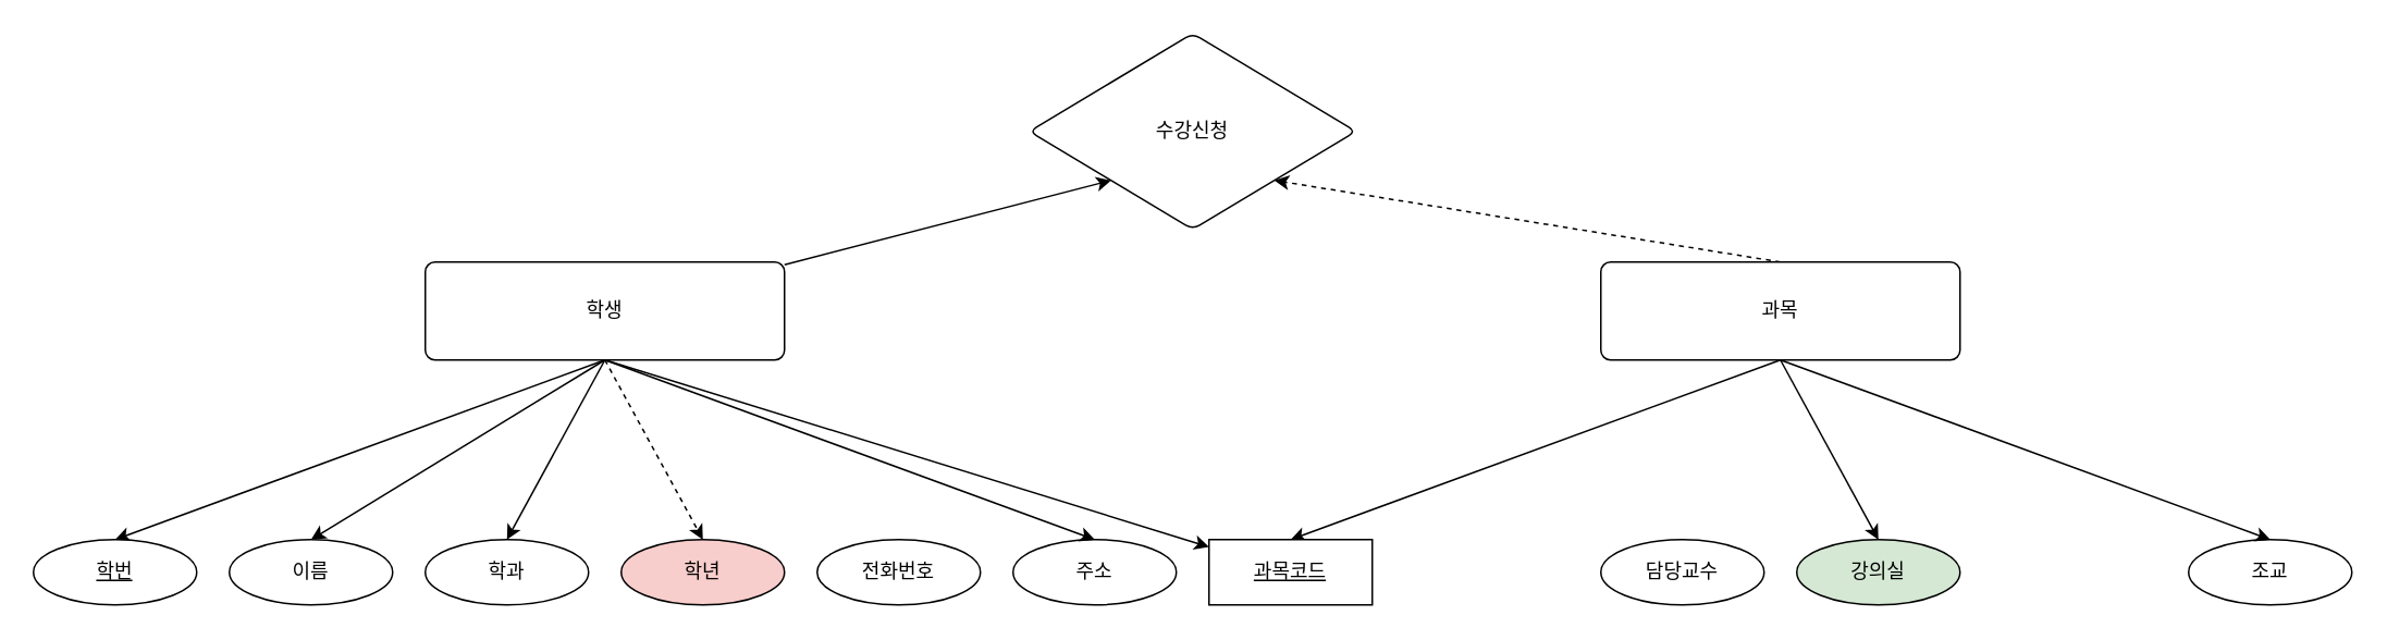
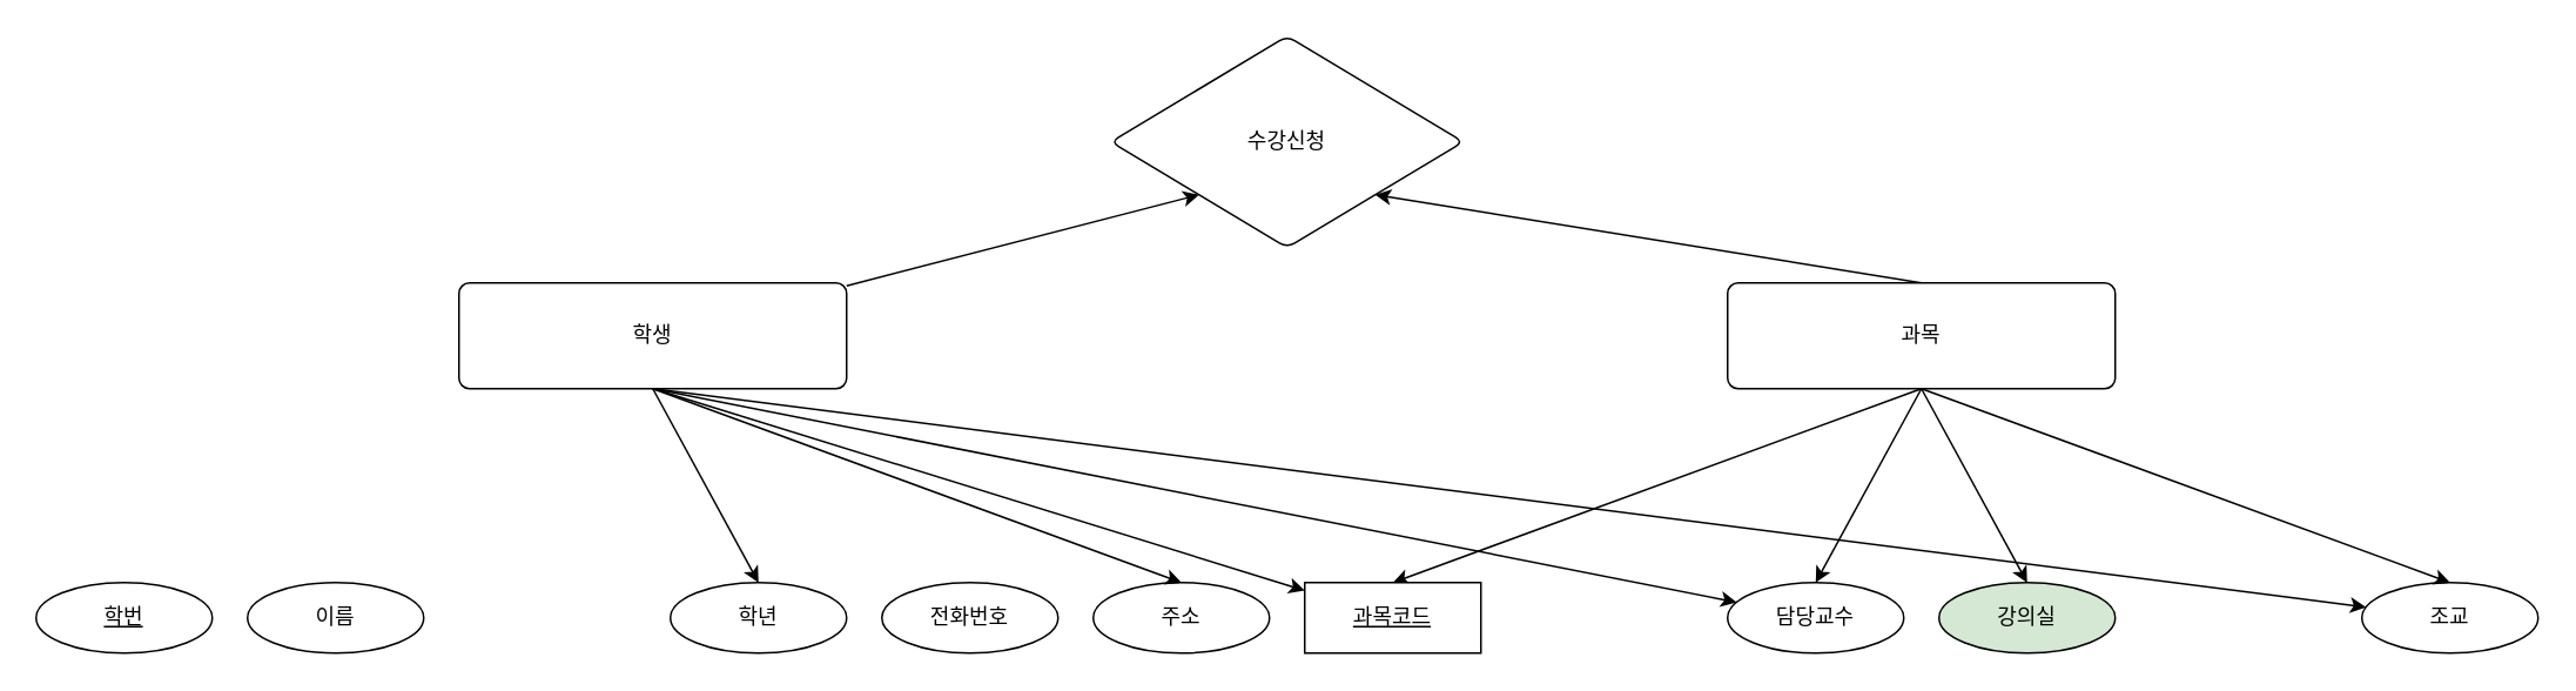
  <mxCell id="0" />
  <mxCell id="1" parent="0" />
- <mxCell id="2" style="rounded=0;orthogonalLoop=1;jettySize=auto;html=1;entryX=0.5;entryY=0;entryDx=0;entryDy=0;exitX=0.5;exitY=1;exitDx=0;exitDy=0;" edge="1" parent="1" source="5" target="7"><mxGeometry relative="1" as="geometry" /></mxCell>
- <mxCell id="3" style="rounded=0;orthogonalLoop=1;jettySize=auto;html=1;entryX=0.5;entryY=0;entryDx=0;entryDy=0;exitX=0.5;exitY=1;exitDx=0;exitDy=0;" edge="1" parent="1" source="5" target="6"><mxGeometry relative="1" as="geometry" /></mxCell>
+ <mxCell id="2" style="rounded=0;orthogonalLoop=1;jettySize=auto;html=1;exitX=0.5;exitY=1;exitDx=0;exitDy=0;" edge="1" parent="1" source="5" target="20"><mxGeometry relative="1" as="geometry" /></mxCell>
+ <mxCell id="3" style="rounded=0;orthogonalLoop=1;jettySize=auto;html=1;exitX=0.5;exitY=1;exitDx=0;exitDy=0;" edge="1" parent="1" source="5" target="22"><mxGeometry relative="1" as="geometry" /></mxCell>
  <mxCell id="4" value="" style="rounded=0;orthogonalLoop=1;jettySize=auto;html=1;entryX=0;entryY=1;entryDx=0;entryDy=0;" edge="1" parent="1" source="5" target="26"><mxGeometry relative="1" as="geometry" /></mxCell>
  <mxCell id="5" value="학생" style="rounded=1;arcSize=10;whiteSpace=wrap;html=1;align=center;" vertex="1" parent="1"><mxGeometry x="260" y="160" width="220" height="60" as="geometry" /></mxCell>
  <mxCell id="6" value="이름" style="ellipse;whiteSpace=wrap;html=1;align=center;" vertex="1" parent="1"><mxGeometry x="140" y="330" width="100" height="40" as="geometry" /></mxCell>
  <mxCell id="7" value="학번" style="ellipse;whiteSpace=wrap;html=1;align=center;fontStyle=4;" vertex="1" parent="1"><mxGeometry x="20" y="330" width="100" height="40" as="geometry" /></mxCell>
- <mxCell id="8" value="학과" style="ellipse;whiteSpace=wrap;html=1;align=center;" vertex="1" parent="1"><mxGeometry x="260" y="330" width="100" height="40" as="geometry" /></mxCell>
- <mxCell id="9" value="학년" style="ellipse;whiteSpace=wrap;html=1;align=center;fillColor=#f8cecc;" vertex="1" parent="1"><mxGeometry x="380" y="330" width="100" height="40" as="geometry" /></mxCell>
+ <mxCell id="9" value="학년" style="ellipse;whiteSpace=wrap;html=1;align=center;" vertex="1" parent="1"><mxGeometry x="380" y="330" width="100" height="40" as="geometry" /></mxCell>
  <mxCell id="10" value="전화번호" style="ellipse;whiteSpace=wrap;html=1;align=center;" vertex="1" parent="1"><mxGeometry x="500" y="330" width="100" height="40" as="geometry" /></mxCell>
  <mxCell id="11" value="주소" style="ellipse;whiteSpace=wrap;html=1;align=center;" vertex="1" parent="1"><mxGeometry x="620" y="330" width="100" height="40" as="geometry" /></mxCell>
- <mxCell id="12" style="rounded=0;orthogonalLoop=1;jettySize=auto;html=1;entryX=0.5;entryY=0;entryDx=0;entryDy=0;exitX=0.5;exitY=1;exitDx=0;exitDy=0;" edge="1" parent="1" source="5" target="8"><mxGeometry relative="1" as="geometry"><mxPoint x="366" y="260" as="sourcePoint" /><mxPoint x="240" y="330" as="targetPoint" /></mxGeometry></mxCell>
- <mxCell id="13" style="rounded=0;orthogonalLoop=1;jettySize=auto;html=1;entryX=0.5;entryY=0;entryDx=0;entryDy=0;exitX=0.5;exitY=1;exitDx=0;exitDy=0;dashed=1;" edge="1" parent="1" source="5" target="9"><mxGeometry relative="1" as="geometry"><mxPoint x="370" y="170" as="sourcePoint" /><mxPoint x="310" y="350" as="targetPoint" /></mxGeometry></mxCell>
+ <mxCell id="13" style="rounded=0;orthogonalLoop=1;jettySize=auto;html=1;entryX=0.5;entryY=0;entryDx=0;entryDy=0;exitX=0.5;exitY=1;exitDx=0;exitDy=0;" edge="1" parent="1" source="5" target="9"><mxGeometry relative="1" as="geometry"><mxPoint x="370" y="170" as="sourcePoint" /><mxPoint x="310" y="350" as="targetPoint" /></mxGeometry></mxCell>
  <mxCell id="14" style="rounded=0;orthogonalLoop=1;jettySize=auto;html=1;exitX=0.5;exitY=1;exitDx=0;exitDy=0;" edge="1" parent="1" source="5" target="19"><mxGeometry relative="1" as="geometry"><mxPoint x="380" y="180" as="sourcePoint" /><mxPoint x="320" y="360" as="targetPoint" /></mxGeometry></mxCell>
  <mxCell id="15" style="rounded=0;orthogonalLoop=1;jettySize=auto;html=1;exitX=0.5;exitY=1;exitDx=0;exitDy=0;" edge="1" parent="1" source="5"><mxGeometry relative="1" as="geometry"><mxPoint x="580" y="120" as="sourcePoint" /><mxPoint x="670" y="330" as="targetPoint" /></mxGeometry></mxCell>
  <mxCell id="16" style="rounded=0;orthogonalLoop=1;jettySize=auto;html=1;entryX=0.5;entryY=0;entryDx=0;entryDy=0;exitX=0.5;exitY=1;exitDx=0;exitDy=0;" edge="1" source="18" target="19" parent="1"><mxGeometry relative="1" as="geometry" /></mxCell>
- <mxCell id="17" style="rounded=0;orthogonalLoop=1;jettySize=auto;html=1;exitX=0.5;exitY=0;exitDx=0;exitDy=0;entryX=1;entryY=1;entryDx=0;entryDy=0;dashed=1;" edge="1" parent="1" source="18" target="26"><mxGeometry relative="1" as="geometry" /></mxCell>
+ <mxCell id="17" style="rounded=0;orthogonalLoop=1;jettySize=auto;html=1;exitX=0.5;exitY=0;exitDx=0;exitDy=0;entryX=1;entryY=1;entryDx=0;entryDy=0;" edge="1" parent="1" source="18" target="26"><mxGeometry relative="1" as="geometry" /></mxCell>
  <mxCell id="18" value="과목" style="rounded=1;arcSize=10;whiteSpace=wrap;html=1;align=center;" vertex="1" parent="1"><mxGeometry x="980" y="160" width="220" height="60" as="geometry" /></mxCell>
  <mxCell id="19" value="과목코드" style="whiteSpace=wrap;html=1;align=center;fontStyle=4;rounded=0;" vertex="1" parent="1"><mxGeometry x="740" y="330" width="100" height="40" as="geometry" /></mxCell>
  <mxCell id="20" value="담당교수" style="ellipse;whiteSpace=wrap;html=1;align=center;" vertex="1" parent="1"><mxGeometry x="980" y="330" width="100" height="40" as="geometry" /></mxCell>
  <mxCell id="21" value="강의실" style="ellipse;whiteSpace=wrap;html=1;align=center;fillColor=#d5e8d4;" vertex="1" parent="1"><mxGeometry x="1100" y="330" width="100" height="40" as="geometry" /></mxCell>
  <mxCell id="22" value="조교" style="ellipse;whiteSpace=wrap;html=1;align=center;" vertex="1" parent="1"><mxGeometry x="1340" y="330" width="100" height="40" as="geometry" /></mxCell>
+ <mxCell id="23" style="rounded=0;orthogonalLoop=1;jettySize=auto;html=1;entryX=0.5;entryY=0;entryDx=0;entryDy=0;exitX=0.5;exitY=1;exitDx=0;exitDy=0;" edge="1" source="18" target="20" parent="1"><mxGeometry relative="1" as="geometry"><mxPoint x="1086" y="260" as="sourcePoint" /><mxPoint x="960" y="330" as="targetPoint" /></mxGeometry></mxCell>
  <mxCell id="24" style="rounded=0;orthogonalLoop=1;jettySize=auto;html=1;entryX=0.5;entryY=0;entryDx=0;entryDy=0;exitX=0.5;exitY=1;exitDx=0;exitDy=0;" edge="1" source="18" target="21" parent="1"><mxGeometry relative="1" as="geometry"><mxPoint x="1090" y="170" as="sourcePoint" /><mxPoint x="1030" y="350" as="targetPoint" /></mxGeometry></mxCell>
  <mxCell id="25" style="rounded=0;orthogonalLoop=1;jettySize=auto;html=1;exitX=0.5;exitY=1;exitDx=0;exitDy=0;" edge="1" source="18" parent="1"><mxGeometry relative="1" as="geometry"><mxPoint x="1300" y="120" as="sourcePoint" /><mxPoint x="1390" y="330" as="targetPoint" /></mxGeometry></mxCell>
  <mxCell id="26" value="수강신청" style="rhombus;whiteSpace=wrap;html=1;rounded=1;arcSize=10;" vertex="1" parent="1"><mxGeometry x="630" y="20" width="200" height="120" as="geometry" /></mxCell>
